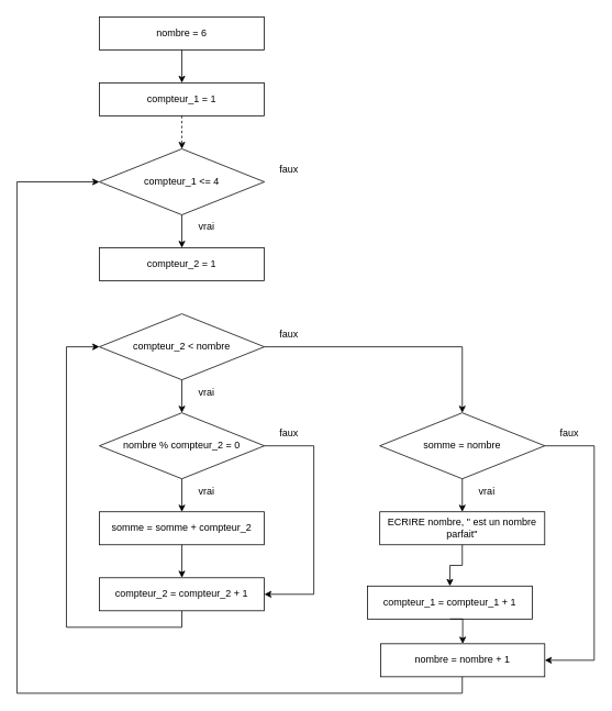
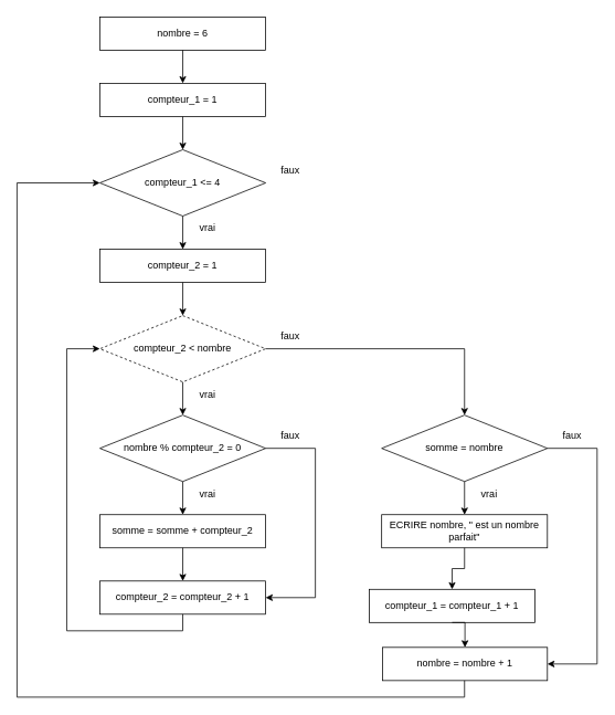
  <mxCell id="0" />
  <mxCell id="1" parent="0" />
  <mxCell id="2" style="edgeStyle=orthogonalEdgeStyle;rounded=0;orthogonalLoop=1;jettySize=auto;html=1;exitX=0.5;exitY=1;exitDx=0;exitDy=0;entryX=0.5;entryY=0;entryDx=0;entryDy=0;" parent="1" source="3" target="5" edge="1"><mxGeometry relative="1" as="geometry" /></mxCell>
  <mxCell id="3" value="nombre % compteur_2 = 0" style="rhombus;whiteSpace=wrap;html=1;fillColor=none;" parent="1" vertex="1"><mxGeometry x="120" y="500" width="200" height="80" as="geometry" /></mxCell>
  <mxCell id="4" style="edgeStyle=orthogonalEdgeStyle;rounded=0;orthogonalLoop=1;jettySize=auto;html=1;exitX=0.5;exitY=1;exitDx=0;exitDy=0;" parent="1" source="5" target="7" edge="1"><mxGeometry relative="1" as="geometry" /></mxCell>
  <mxCell id="5" value="somme = somme + compteur_2" style="rounded=0;whiteSpace=wrap;html=1;fillColor=none;" parent="1" vertex="1"><mxGeometry x="120" y="620" width="200" height="40" as="geometry" /></mxCell>
  <mxCell id="6" style="edgeStyle=orthogonalEdgeStyle;rounded=0;orthogonalLoop=1;jettySize=auto;html=1;exitX=0.5;exitY=1;exitDx=0;exitDy=0;entryX=0;entryY=0.5;entryDx=0;entryDy=0;" parent="1" source="7" target="13" edge="1"><mxGeometry relative="1" as="geometry"><Array as="points"><mxPoint x="220" y="760" /><mxPoint x="80" y="760" /><mxPoint x="80" y="420" /></Array></mxGeometry></mxCell>
  <mxCell id="7" value="compteur_2 = compteur_2 + 1" style="rounded=0;whiteSpace=wrap;html=1;fillColor=none;" parent="1" vertex="1"><mxGeometry x="120" y="700" width="200" height="40" as="geometry" /></mxCell>
  <mxCell id="8" style="edgeStyle=orthogonalEdgeStyle;rounded=0;orthogonalLoop=1;jettySize=auto;html=1;exitX=0;exitY=1;exitDx=0;exitDy=0;entryX=1;entryY=0.5;entryDx=0;entryDy=0;" parent="1" source="9" target="7" edge="1"><mxGeometry relative="1" as="geometry"><Array as="points"><mxPoint x="380" y="540" /><mxPoint x="380" y="720" /></Array></mxGeometry></mxCell>
  <mxCell id="9" value="faux" style="text;html=1;strokeColor=none;fillColor=none;align=center;verticalAlign=middle;whiteSpace=wrap;rounded=0;" parent="1" vertex="1"><mxGeometry x="320" y="510" width="60" height="30" as="geometry" /></mxCell>
  <mxCell id="10" value="vrai" style="text;html=1;strokeColor=none;fillColor=none;align=center;verticalAlign=middle;whiteSpace=wrap;rounded=0;" parent="1" vertex="1"><mxGeometry x="220" y="580" width="60" height="30" as="geometry" /></mxCell>
  <mxCell id="11" style="edgeStyle=orthogonalEdgeStyle;rounded=0;orthogonalLoop=1;jettySize=auto;html=1;exitX=0.5;exitY=1;exitDx=0;exitDy=0;entryX=0.5;entryY=0;entryDx=0;entryDy=0;" parent="1" source="13" target="3" edge="1"><mxGeometry relative="1" as="geometry" /></mxCell>
  <mxCell id="12" style="edgeStyle=orthogonalEdgeStyle;rounded=0;orthogonalLoop=1;jettySize=auto;html=1;exitX=1;exitY=0.5;exitDx=0;exitDy=0;" parent="1" source="13" target="15" edge="1"><mxGeometry relative="1" as="geometry"><Array as="points"><mxPoint x="560" y="420" /></Array></mxGeometry></mxCell>
- <mxCell id="13" value="compteur_2 &amp;lt; nombre" style="rhombus;whiteSpace=wrap;html=1;fillColor=none;" parent="1" vertex="1"><mxGeometry x="120" y="380" width="200" height="80" as="geometry" /></mxCell>
+ <mxCell id="13" value="compteur_2 &amp;lt; nombre" style="rhombus;whiteSpace=wrap;html=1;fillColor=none;dashed=1;" parent="1" vertex="1"><mxGeometry x="120" y="380" width="200" height="80" as="geometry" /></mxCell>
  <mxCell id="14" style="edgeStyle=orthogonalEdgeStyle;rounded=0;orthogonalLoop=1;jettySize=auto;html=1;exitX=0.5;exitY=1;exitDx=0;exitDy=0;entryX=0.5;entryY=0;entryDx=0;entryDy=0;" parent="1" source="15" target="17" edge="1"><mxGeometry relative="1" as="geometry" /></mxCell>
  <mxCell id="15" value="somme = nombre" style="rhombus;whiteSpace=wrap;html=1;fillColor=none;" parent="1" vertex="1"><mxGeometry x="460" y="500" width="200" height="80" as="geometry" /></mxCell>
  <mxCell id="16" style="edgeStyle=orthogonalEdgeStyle;rounded=0;orthogonalLoop=1;jettySize=auto;html=1;exitX=0.5;exitY=1;exitDx=0;exitDy=0;entryX=0.5;entryY=0;entryDx=0;entryDy=0;" parent="1" source="17" target="20" edge="1"><mxGeometry relative="1" as="geometry" /></mxCell>
  <mxCell id="17" value="&lt;span style=&quot;&quot;&gt;ECRIRE nombre, &quot; est un nombre parfait&quot;&lt;/span&gt;" style="rounded=0;whiteSpace=wrap;html=1;fillColor=none;" parent="1" vertex="1"><mxGeometry x="460" y="620" width="200" height="40" as="geometry" /></mxCell>
  <mxCell id="18" style="edgeStyle=orthogonalEdgeStyle;rounded=0;orthogonalLoop=1;jettySize=auto;html=1;entryX=0;entryY=0.5;entryDx=0;entryDy=0;" parent="1" target="27" edge="1"><mxGeometry relative="1" as="geometry"><mxPoint x="560" y="820" as="sourcePoint" /><Array as="points"><mxPoint x="560" y="840" /><mxPoint x="20" y="840" /><mxPoint x="20" y="220" /></Array></mxGeometry></mxCell>
  <mxCell id="19" style="edgeStyle=orthogonalEdgeStyle;rounded=0;orthogonalLoop=1;jettySize=auto;html=1;exitX=0.5;exitY=1;exitDx=0;exitDy=0;entryX=0.5;entryY=0;entryDx=0;entryDy=0;" parent="1" source="20" target="34" edge="1"><mxGeometry relative="1" as="geometry" /></mxCell>
  <mxCell id="20" value="&lt;span style=&quot;&quot;&gt;compteur_1 = compteur_1 + 1&lt;/span&gt;" style="rounded=0;whiteSpace=wrap;html=1;fillColor=none;" parent="1" vertex="1"><mxGeometry x="445" y="710" width="200" height="40" as="geometry" /></mxCell>
  <mxCell id="21" style="edgeStyle=orthogonalEdgeStyle;rounded=0;orthogonalLoop=1;jettySize=auto;html=1;exitX=0;exitY=1;exitDx=0;exitDy=0;entryX=1;entryY=0.5;entryDx=0;entryDy=0;" parent="1" source="22" target="34" edge="1"><mxGeometry relative="1" as="geometry"><Array as="points"><mxPoint x="720" y="540" /><mxPoint x="720" y="800" /></Array></mxGeometry></mxCell>
  <mxCell id="22" value="faux" style="text;html=1;strokeColor=none;fillColor=none;align=center;verticalAlign=middle;whiteSpace=wrap;rounded=0;" parent="1" vertex="1"><mxGeometry x="660" y="510" width="60" height="30" as="geometry" /></mxCell>
  <mxCell id="23" value="vrai" style="text;html=1;strokeColor=none;fillColor=none;align=center;verticalAlign=middle;whiteSpace=wrap;rounded=0;" parent="1" vertex="1"><mxGeometry x="560" y="580" width="60" height="30" as="geometry" /></mxCell>
  <mxCell id="24" value="faux" style="text;html=1;strokeColor=none;fillColor=none;align=center;verticalAlign=middle;whiteSpace=wrap;rounded=0;" parent="1" vertex="1"><mxGeometry x="320" y="390" width="60" height="30" as="geometry" /></mxCell>
  <mxCell id="25" value="vrai" style="text;html=1;strokeColor=none;fillColor=none;align=center;verticalAlign=middle;whiteSpace=wrap;rounded=0;" parent="1" vertex="1"><mxGeometry x="220" y="460" width="60" height="30" as="geometry" /></mxCell>
  <mxCell id="26" style="edgeStyle=orthogonalEdgeStyle;rounded=0;orthogonalLoop=1;jettySize=auto;html=1;exitX=0.5;exitY=1;exitDx=0;exitDy=0;entryX=0.5;entryY=0;entryDx=0;entryDy=0;" parent="1" source="27" target="29" edge="1"><mxGeometry relative="1" as="geometry" /></mxCell>
  <mxCell id="27" value="compteur_1 &amp;lt;= 4" style="rhombus;whiteSpace=wrap;html=1;fillColor=none;" parent="1" vertex="1"><mxGeometry x="120" width="200" height="80" as="geometry" y="180" /></mxCell>
+ <mxCell id="28" style="edgeStyle=orthogonalEdgeStyle;rounded=0;orthogonalLoop=1;jettySize=auto;html=1;exitX=0.5;exitY=1;exitDx=0;exitDy=0;entryX=0.5;entryY=0;entryDx=0;entryDy=0;" parent="1" source="29" target="13" edge="1"><mxGeometry relative="1" as="geometry" /></mxCell>
  <mxCell id="29" value="compteur_2 = 1" style="rounded=0;whiteSpace=wrap;html=1;fillColor=none;" parent="1" vertex="1"><mxGeometry x="120" y="300" width="200" height="40" as="geometry" /></mxCell>
- <mxCell id="30" style="edgeStyle=orthogonalEdgeStyle;rounded=0;orthogonalLoop=1;jettySize=auto;html=1;exitX=0.5;exitY=1;exitDx=0;exitDy=0;entryX=0.5;entryY=0;entryDx=0;entryDy=0;dashed=1;" parent="1" source="31" target="27" edge="1"><mxGeometry relative="1" as="geometry" /></mxCell>
+ <mxCell id="30" style="edgeStyle=orthogonalEdgeStyle;rounded=0;orthogonalLoop=1;jettySize=auto;html=1;exitX=0.5;exitY=1;exitDx=0;exitDy=0;entryX=0.5;entryY=0;entryDx=0;entryDy=0;" parent="1" source="31" target="27" edge="1"><mxGeometry relative="1" as="geometry" /></mxCell>
  <mxCell id="31" value="compteur_1 = 1" style="rounded=0;whiteSpace=wrap;html=1;fillColor=none;" parent="1" vertex="1"><mxGeometry x="120" y="100" width="200" height="40" as="geometry" /></mxCell>
  <mxCell id="32" value="faux" style="text;html=1;strokeColor=none;fillColor=none;align=center;verticalAlign=middle;whiteSpace=wrap;rounded=0;" parent="1" vertex="1"><mxGeometry x="320" y="190" width="60" height="30" as="geometry" /></mxCell>
  <mxCell id="33" value="vrai" style="text;html=1;strokeColor=none;fillColor=none;align=center;verticalAlign=middle;whiteSpace=wrap;rounded=0;" parent="1" vertex="1"><mxGeometry x="220" y="260" width="60" height="30" as="geometry" /></mxCell>
  <mxCell id="34" value="&lt;span style=&quot;&quot;&gt;nombre = nombre + 1&lt;/span&gt;" style="rounded=0;whiteSpace=wrap;html=1;fillColor=none;" parent="1" vertex="1"><mxGeometry x="461" y="780" width="199" height="40" as="geometry" /></mxCell>
  <mxCell id="35" style="edgeStyle=orthogonalEdgeStyle;rounded=0;orthogonalLoop=1;jettySize=auto;html=1;exitX=0.5;exitY=1;exitDx=0;exitDy=0;entryX=0.5;entryY=0;entryDx=0;entryDy=0;" parent="1" source="36" target="31" edge="1"><mxGeometry relative="1" as="geometry" /></mxCell>
  <mxCell id="36" value="nombre = 6" style="rounded=0;whiteSpace=wrap;html=1;fillColor=none;" parent="1" vertex="1"><mxGeometry x="120" y="20" width="200" height="40" as="geometry" /></mxCell>
